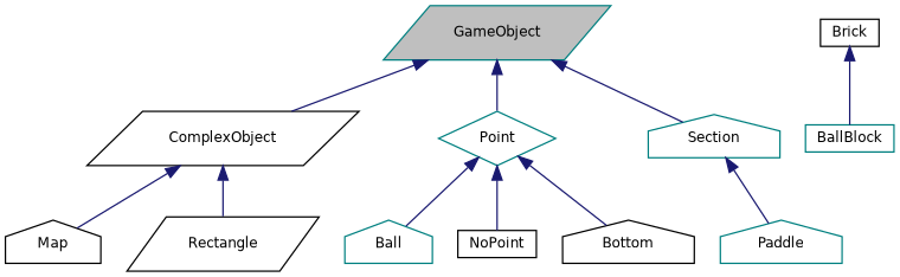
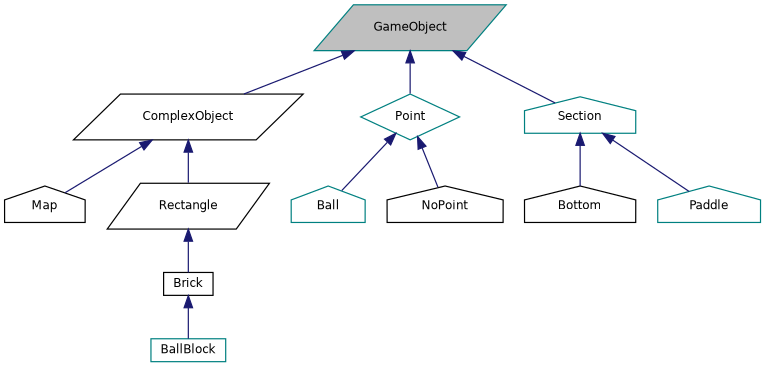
  digraph {
    node [color=teal fillcolor=white fontname=Helvetica fontsize=10 shape=house style=filled]
    edge [color=midnightblue dir=back fontname=Helvetica fontsize=10 labelfontname=Helvetica labelfontsize=10 style=solid]
    n1 [fillcolor=grey75 fontcolor=black height=0.2 label=GameObject shape=parallelogram width=0.4]
    n2 [color=black height=0.2 label=ComplexObject shape=parallelogram width=0.4]
    n3 [height=0.2 label=Point shape=diamond width=0.4]
    n4 [height=0.2 label=Section width=0.4]
    n5 [color=black height=0.2 label=Map width=0.4]
    n6 [color=black height=0.2 label=Rectangle shape=parallelogram width=0.4]
    n7 [height=0.2 label=Ball width=0.4]
-   n8 [color=black height=0.2 label=NoPoint shape=box width=0.4]
+   n8 [color=black height=0.2 label=NoPoint width=0.4]
    n9 [color=black height=0.2 label=Bottom width=0.4]
    n10 [height=0.2 label=Paddle width=0.4]
    n11 [color=black height=0.2 label=Brick shape=box width=0.4]
    n12 [height=0.2 label=BallBlock shape=box width=0.4]
    n1 -> n2
    n1 -> n3
    n1 -> n4
    n2 -> n5
    n2 -> n6
    n3 -> n7
    n3 -> n8
-   n3 -> n9
+   n4 -> n9
    n4 -> n10
+   n6 -> n11
    n11 -> n12
  }
